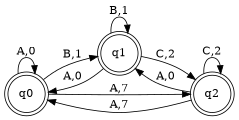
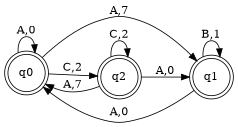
  digraph {
    rankdir=LR
    node [shape=doublecircle]
    q0
    q1
    q2
    q0 -> q0 [label="A,0"]
-   q0 -> q1 [label="B,1"]
-   q0 -> q2 [label="A,7"]
+   q0 -> q1 [label="A,7"]
+   q0 -> q2 [label="C,2"]
    q1 -> q0 [label="A,0"]
    q1 -> q1 [label="B,1"]
-   q1 -> q2 [label="C,2"]
    q2 -> q0 [label="A,7"]
    q2 -> q1 [label="A,0"]
    q2 -> q2 [label="C,2"]
  }
